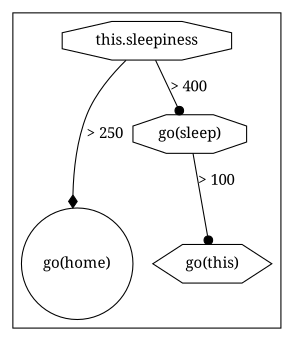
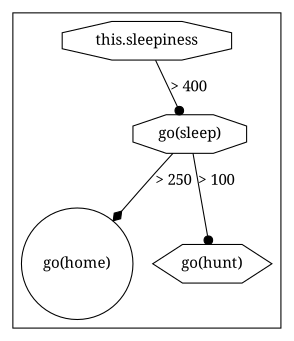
  digraph {
    fontname="Noto Serif"
    node [color=black fontname="Noto Serif" shape=octagon]
    edge [arrowhead=dot fontname="Noto Serif"]
    n1 [label="go(home)" shape=circle]
-   n2 [label="go(this)" shape=hexagon]
+   n2 [label="go(hunt)" shape=hexagon]
    n3 [label="go(sleep)"]
    n4 [label="this.sleepiness"]
    subgraph cluster_1 {
      n1
      n2
      n3
      n4
    }
    n3 -> n2 [label="> 100"]
-   n4 -> n1 [arrowhead=diamond label="> 250"]
+   n3 -> n1 [arrowhead=diamond label="> 250"]
    n4 -> n3 [label="> 400"]
  }
